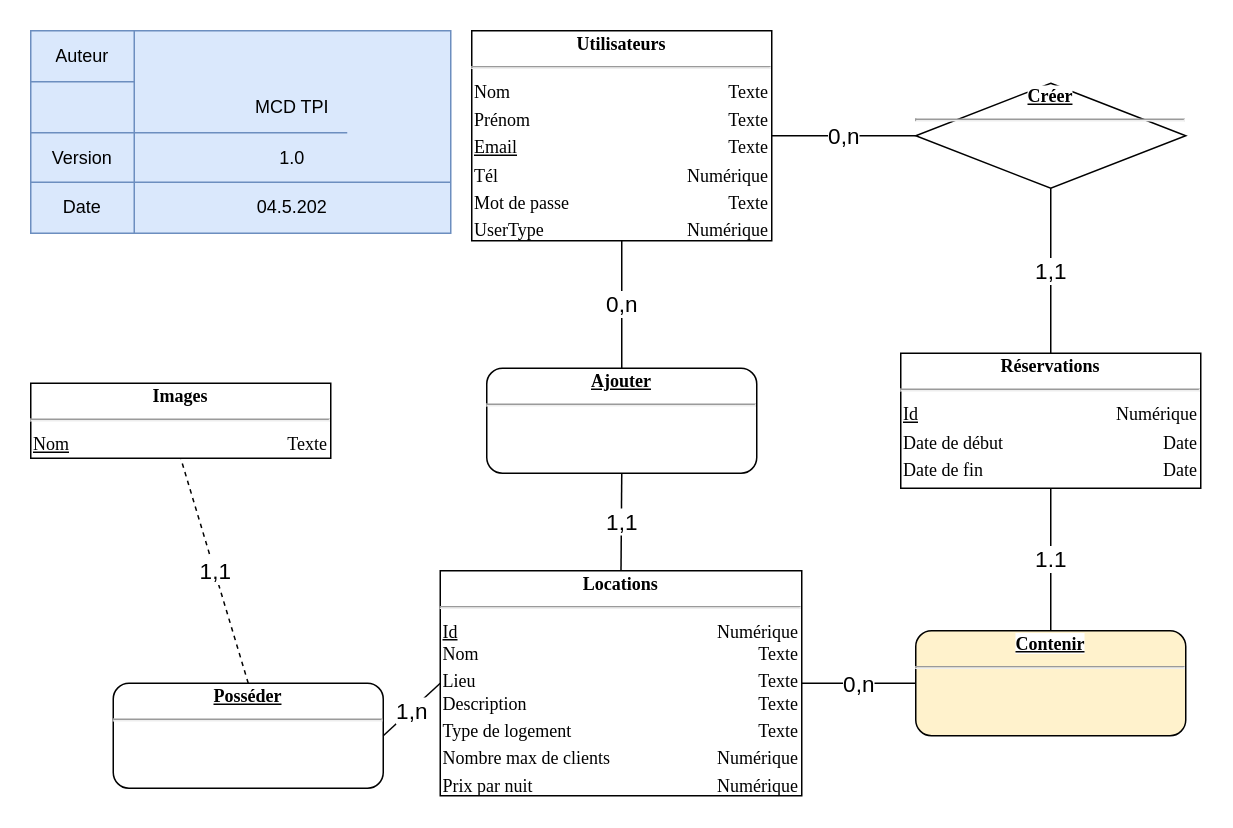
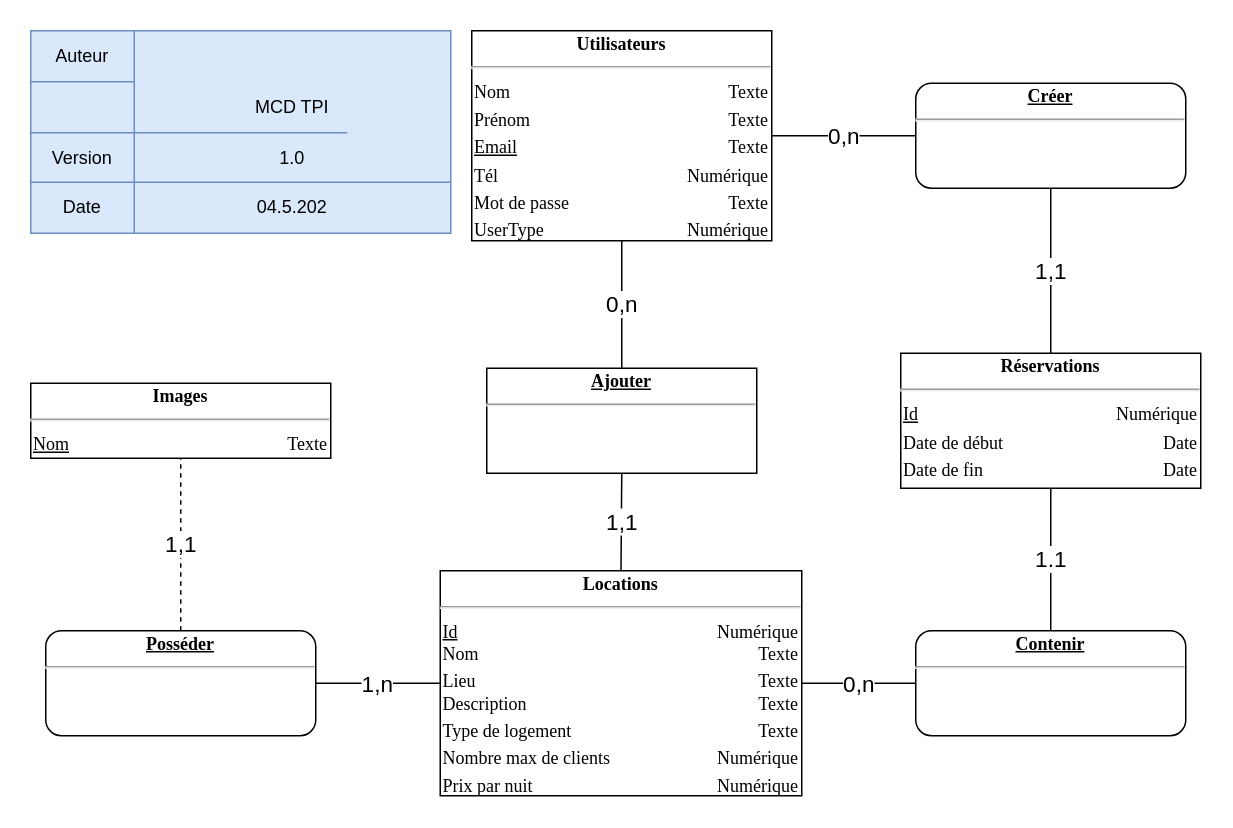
  <mxCell id="0" />
  <mxCell id="1" parent="0" />
  <mxCell id="2" value="&lt;div style=&quot;box-sizing: border-box ; width: 100% ; padding: 2px&quot;&gt;&lt;span style=&quot;background-color: rgb(255 , 255 , 255)&quot;&gt;&lt;b&gt;Utilisateurs&lt;/b&gt;&lt;/span&gt;&lt;/div&gt;&lt;hr&gt;&lt;table style=&quot;width: 100% ; font-size: 1em&quot; cellpadding=&quot;2&quot; cellspacing=&quot;0&quot;&gt;&lt;tbody&gt;&lt;tr&gt;&lt;td style=&quot;text-align: left&quot;&gt;Nom&lt;/td&gt;&lt;td style=&quot;text-align: right&quot;&gt;Texte&lt;/td&gt;&lt;/tr&gt;&lt;tr&gt;&lt;td style=&quot;text-align: left&quot;&gt;Prénom&lt;br&gt;&lt;/td&gt;&lt;td style=&quot;text-align: right&quot;&gt;Texte&lt;/td&gt;&lt;/tr&gt;&lt;tr&gt;&lt;td style=&quot;text-align: left&quot;&gt;&lt;u&gt;Email&lt;/u&gt;&lt;/td&gt;&lt;td style=&quot;text-align: right&quot;&gt;Texte&lt;/td&gt;&lt;/tr&gt;&lt;tr&gt;&lt;td style=&quot;text-align: left&quot;&gt;Tél&lt;/td&gt;&lt;td style=&quot;text-align: right&quot;&gt;Numérique&lt;/td&gt;&lt;/tr&gt;&lt;tr&gt;&lt;td style=&quot;text-align: left&quot;&gt;Mot de passe&lt;/td&gt;&lt;td style=&quot;text-align: right&quot;&gt;Texte&lt;/td&gt;&lt;/tr&gt;&lt;tr&gt;&lt;td style=&quot;text-align: left&quot;&gt;UserType&lt;/td&gt;&lt;td style=&quot;text-align: right&quot;&gt;Numérique&lt;/td&gt;&lt;/tr&gt;&lt;/tbody&gt;&lt;/table&gt;" style="verticalAlign=top;align=center;overflow=fill;html=1;rounded=0;shadow=0;comic=0;labelBackgroundColor=none;strokeColor=#000000;strokeWidth=1;fillColor=#ffffff;fontFamily=Verdana;fontSize=12;fontColor=#000000;" parent="1" vertex="1"><mxGeometry x="314" y="20" width="200" height="140" as="geometry" /></mxCell>
  <mxCell id="3" value="" style="shape=table;html=1;whiteSpace=wrap;startSize=0;container=1;collapsible=0;childLayout=tableLayout;fillColor=#dae8fc;strokeColor=#6c8ebf;" parent="1" vertex="1"><mxGeometry x="20" y="20" width="280" height="135" as="geometry" /></mxCell>
  <mxCell id="4" value="" style="shape=partialRectangle;html=1;whiteSpace=wrap;collapsible=0;dropTarget=0;pointerEvents=0;fillColor=none;top=0;left=0;bottom=0;right=0;points=[[0,0.5],[1,0.5]];portConstraint=eastwest;" parent="3" vertex="1"><mxGeometry width="280" height="34" as="geometry" /></mxCell>
  <mxCell id="5" value="Auteur" style="shape=partialRectangle;html=1;whiteSpace=wrap;connectable=0;fillColor=none;top=0;left=0;bottom=0;right=0;overflow=hidden;" parent="4" vertex="1"><mxGeometry width="69" height="34" as="geometry"><mxRectangle width="69" height="34" as="alternateBounds" /></mxGeometry></mxCell>
  <mxCell id="6" value="" style="shape=partialRectangle;html=1;whiteSpace=wrap;collapsible=0;dropTarget=0;pointerEvents=0;fillColor=none;top=0;left=0;bottom=0;right=0;points=[[0,0.5],[1,0.5]];portConstraint=eastwest;" parent="3" vertex="1"><mxGeometry y="34" width="280" height="34" as="geometry" /></mxCell>
  <mxCell id="7" value="MCD TPI" style="shape=partialRectangle;html=1;whiteSpace=wrap;connectable=0;fillColor=none;top=0;left=0;bottom=0;right=0;overflow=hidden;" parent="6" vertex="1"><mxGeometry x="69" width="211" height="34" as="geometry"><mxRectangle width="211" height="34" as="alternateBounds" /></mxGeometry></mxCell>
  <mxCell id="8" value="" style="shape=partialRectangle;html=1;whiteSpace=wrap;collapsible=0;dropTarget=0;pointerEvents=0;fillColor=none;top=0;left=0;bottom=0;right=0;points=[[0,0.5],[1,0.5]];portConstraint=eastwest;" parent="3" vertex="1"><mxGeometry y="68" width="280" height="33" as="geometry" /></mxCell>
  <mxCell id="9" value="Version" style="shape=partialRectangle;html=1;whiteSpace=wrap;connectable=0;fillColor=none;top=0;left=0;bottom=0;right=0;overflow=hidden;" parent="8" vertex="1"><mxGeometry width="69" height="33" as="geometry"><mxRectangle width="69" height="33" as="alternateBounds" /></mxGeometry></mxCell>
  <mxCell id="10" value="1.0" style="shape=partialRectangle;html=1;whiteSpace=wrap;connectable=0;fillColor=none;top=0;left=0;bottom=0;right=0;overflow=hidden;" parent="8" vertex="1"><mxGeometry x="69" width="211" height="33" as="geometry"><mxRectangle width="211" height="33" as="alternateBounds" /></mxGeometry></mxCell>
  <mxCell id="11" style="shape=partialRectangle;html=1;whiteSpace=wrap;collapsible=0;dropTarget=0;pointerEvents=0;fillColor=none;top=0;left=0;bottom=0;right=0;points=[[0,0.5],[1,0.5]];portConstraint=eastwest;" parent="3" vertex="1"><mxGeometry y="101" width="280" height="34" as="geometry" /></mxCell>
  <mxCell id="12" value="Date" style="shape=partialRectangle;html=1;whiteSpace=wrap;connectable=0;fillColor=none;top=0;left=0;bottom=0;right=0;overflow=hidden;" parent="11" vertex="1"><mxGeometry width="69" height="34" as="geometry"><mxRectangle width="69" height="34" as="alternateBounds" /></mxGeometry></mxCell>
  <mxCell id="13" value="04.5.202" style="shape=partialRectangle;html=1;whiteSpace=wrap;connectable=0;fillColor=none;top=0;left=0;bottom=0;right=0;overflow=hidden;" parent="11" vertex="1"><mxGeometry x="69" width="211" height="34" as="geometry"><mxRectangle width="211" height="34" as="alternateBounds" /></mxGeometry></mxCell>
- <mxCell id="14" value="&lt;div style=&quot;box-sizing: border-box ; width: 100% ; padding: 2px&quot;&gt;&lt;span style=&quot;background-color: rgb(255 , 255 , 255)&quot;&gt;&lt;b&gt;&lt;u&gt;Ajouter&lt;/u&gt;&lt;/b&gt;&lt;/span&gt;&lt;/div&gt;&lt;hr&gt;" style="verticalAlign=top;align=center;overflow=fill;html=1;rounded=1;shadow=0;comic=0;labelBackgroundColor=none;strokeColor=#000000;strokeWidth=1;fillColor=#ffffff;fontFamily=Verdana;fontSize=12;fontColor=#000000;" parent="1" vertex="1"><mxGeometry x="324" y="245" width="180" height="70" as="geometry" /></mxCell>
+ <mxCell id="14" value="&lt;div style=&quot;box-sizing: border-box ; width: 100% ; padding: 2px&quot;&gt;&lt;span style=&quot;background-color: rgb(255 , 255 , 255)&quot;&gt;&lt;b&gt;&lt;u&gt;Ajouter&lt;/u&gt;&lt;/b&gt;&lt;/span&gt;&lt;/div&gt;&lt;hr&gt;" style="verticalAlign=top;align=center;overflow=fill;html=1;shadow=0;comic=0;labelBackgroundColor=none;strokeColor=#000000;strokeWidth=1;fillColor=#ffffff;fontFamily=Verdana;fontSize=12;fontColor=#000000;rounded=0;" parent="1" vertex="1"><mxGeometry x="324" y="245" width="180" height="70" as="geometry" /></mxCell>
  <mxCell id="15" value="&lt;div style=&quot;box-sizing: border-box ; width: 100% ; padding: 2px&quot;&gt;&lt;span style=&quot;background-color: rgb(255 , 255 , 255)&quot;&gt;&lt;b&gt;Locations&lt;/b&gt;&lt;/span&gt;&lt;/div&gt;&lt;hr&gt;&lt;table style=&quot;width: 100% ; font-size: 1em&quot; cellpadding=&quot;2&quot; cellspacing=&quot;0&quot;&gt;&lt;tbody&gt;&lt;tr&gt;&lt;td style=&quot;text-align: left&quot;&gt;&lt;u&gt;Id&lt;/u&gt;&lt;br&gt;Nom&lt;/td&gt;&lt;td style=&quot;text-align: right&quot;&gt;Numérique&lt;br&gt;Texte&lt;/td&gt;&lt;/tr&gt;&lt;tr&gt;&lt;td style=&quot;text-align: left&quot;&gt;Lieu&lt;br&gt;Description&lt;br&gt;&lt;/td&gt;&lt;td style=&quot;text-align: right&quot;&gt;Texte&lt;br&gt;Texte&lt;br&gt;&lt;/td&gt;&lt;/tr&gt;&lt;tr&gt;&lt;td style=&quot;text-align: left&quot;&gt;Type de logement&lt;/td&gt;&lt;td style=&quot;text-align: right&quot;&gt;Texte&lt;/td&gt;&lt;/tr&gt;&lt;tr&gt;&lt;td style=&quot;text-align: left&quot;&gt;Nombre max de clients&lt;/td&gt;&lt;td style=&quot;text-align: right&quot;&gt;Numérique&lt;/td&gt;&lt;/tr&gt;&lt;tr&gt;&lt;td style=&quot;text-align: left&quot;&gt;Prix par nuit&lt;/td&gt;&lt;td style=&quot;text-align: right&quot;&gt;Numérique&lt;/td&gt;&lt;/tr&gt;&lt;tr&gt;&lt;td style=&quot;text-align: left&quot;&gt;&lt;br&gt;&lt;/td&gt;&lt;td style=&quot;text-align: right&quot;&gt;&lt;/td&gt;&lt;/tr&gt;&lt;/tbody&gt;&lt;/table&gt;" style="verticalAlign=top;align=center;overflow=fill;html=1;rounded=0;shadow=0;comic=0;labelBackgroundColor=none;strokeColor=#000000;strokeWidth=1;fillColor=#ffffff;fontFamily=Verdana;fontSize=12;fontColor=#000000;" vertex="1" parent="1"><mxGeometry x="293" y="380" width="241" height="150" as="geometry" /></mxCell>
  <mxCell id="16" value="&lt;div style=&quot;box-sizing: border-box ; width: 100% ; padding: 2px&quot;&gt;&lt;span style=&quot;background-color: rgb(255 , 255 , 255)&quot;&gt;&lt;b&gt;Réservations&lt;/b&gt;&lt;/span&gt;&lt;/div&gt;&lt;hr&gt;&lt;table style=&quot;width: 100% ; font-size: 1em&quot; cellpadding=&quot;2&quot; cellspacing=&quot;0&quot;&gt;&lt;tbody&gt;&lt;tr&gt;&lt;td style=&quot;text-align: left&quot;&gt;&lt;u&gt;Id&lt;/u&gt;&lt;/td&gt;&lt;td style=&quot;text-align: right&quot;&gt;Numérique&lt;/td&gt;&lt;/tr&gt;&lt;tr&gt;&lt;td style=&quot;text-align: left&quot;&gt;Date de début&lt;/td&gt;&lt;td style=&quot;text-align: right&quot;&gt;Date&lt;/td&gt;&lt;/tr&gt;&lt;tr&gt;&lt;td style=&quot;text-align: left&quot;&gt;Date de fin&lt;/td&gt;&lt;td style=&quot;text-align: right&quot;&gt;Date&lt;/td&gt;&lt;/tr&gt;&lt;tr&gt;&lt;td style=&quot;text-align: left&quot;&gt;&lt;br&gt;&lt;/td&gt;&lt;td style=&quot;text-align: right&quot;&gt;&lt;br&gt;&lt;/td&gt;&lt;/tr&gt;&lt;tr&gt;&lt;td style=&quot;text-align: left&quot;&gt;&lt;br&gt;&lt;/td&gt;&lt;td style=&quot;text-align: right&quot;&gt;&lt;br&gt;&lt;/td&gt;&lt;/tr&gt;&lt;tr&gt;&lt;td style=&quot;text-align: left&quot;&gt;&lt;br&gt;&lt;/td&gt;&lt;td style=&quot;text-align: right&quot;&gt;&lt;br&gt;&lt;/td&gt;&lt;/tr&gt;&lt;/tbody&gt;&lt;/table&gt;" style="verticalAlign=top;align=center;overflow=fill;html=1;rounded=0;shadow=0;comic=0;labelBackgroundColor=none;strokeColor=#000000;strokeWidth=1;fillColor=#ffffff;fontFamily=Verdana;fontSize=12;fontColor=#000000;" vertex="1" parent="1"><mxGeometry x="600" y="235" width="200" height="90" as="geometry" /></mxCell>
  <mxCell id="17" value="&lt;div style=&quot;box-sizing: border-box ; width: 100% ; padding: 2px&quot;&gt;&lt;span style=&quot;background-color: rgb(255 , 255 , 255)&quot;&gt;&lt;b&gt;Images&lt;/b&gt;&lt;/span&gt;&lt;/div&gt;&lt;hr&gt;&lt;table style=&quot;width: 100% ; font-size: 1em&quot; cellpadding=&quot;2&quot; cellspacing=&quot;0&quot;&gt;&lt;tbody&gt;&lt;tr&gt;&lt;td style=&quot;text-align: left&quot;&gt;&lt;u&gt;Nom&lt;/u&gt;&lt;/td&gt;&lt;td style=&quot;text-align: right&quot;&gt;Texte&lt;/td&gt;&lt;/tr&gt;&lt;tr&gt;&lt;td style=&quot;text-align: left&quot;&gt;&lt;br&gt;&lt;/td&gt;&lt;td style=&quot;text-align: right&quot;&gt;&lt;br&gt;&lt;/td&gt;&lt;/tr&gt;&lt;tr&gt;&lt;td style=&quot;text-align: left&quot;&gt;&lt;/td&gt;&lt;td style=&quot;text-align: right&quot;&gt;&lt;br&gt;&lt;/td&gt;&lt;/tr&gt;&lt;tr&gt;&lt;td style=&quot;text-align: left&quot;&gt;&lt;br&gt;&lt;/td&gt;&lt;td style=&quot;text-align: right&quot;&gt;&lt;br&gt;&lt;/td&gt;&lt;/tr&gt;&lt;tr&gt;&lt;td style=&quot;text-align: left&quot;&gt;&lt;br&gt;&lt;/td&gt;&lt;td style=&quot;text-align: right&quot;&gt;&lt;br&gt;&lt;/td&gt;&lt;/tr&gt;&lt;tr&gt;&lt;td style=&quot;text-align: left&quot;&gt;&lt;br&gt;&lt;/td&gt;&lt;td style=&quot;text-align: right&quot;&gt;&lt;br&gt;&lt;/td&gt;&lt;/tr&gt;&lt;/tbody&gt;&lt;/table&gt;" style="verticalAlign=top;align=center;overflow=fill;html=1;rounded=0;shadow=0;comic=0;labelBackgroundColor=none;strokeColor=#000000;strokeWidth=1;fillColor=#ffffff;fontFamily=Verdana;fontSize=12;fontColor=#000000;" vertex="1" parent="1"><mxGeometry x="20" y="255" width="200" height="50" as="geometry" /></mxCell>
- <mxCell id="18" value="&lt;div style=&quot;box-sizing: border-box ; width: 100% ; padding: 2px&quot;&gt;&lt;span style=&quot;background-color: rgb(255 , 255 , 255)&quot;&gt;&lt;b&gt;&lt;u&gt;Créer&lt;/u&gt;&lt;/b&gt;&lt;/span&gt;&lt;/div&gt;&lt;hr&gt;" style="rhombus;verticalAlign=top;align=center;overflow=fill;html=1;shadow=0;comic=0;labelBackgroundColor=none;strokeColor=#000000;strokeWidth=1;fillColor=#ffffff;fontFamily=Verdana;fontSize=12;fontColor=#000000;" vertex="1" parent="1"><mxGeometry x="610" y="55" width="180" height="70" as="geometry" /></mxCell>
- <mxCell id="19" value="&lt;div style=&quot;box-sizing: border-box ; width: 100% ; padding: 2px&quot;&gt;&lt;span style=&quot;background-color: rgb(255 , 255 , 255)&quot;&gt;&lt;b&gt;&lt;u&gt;Contenir&lt;/u&gt;&lt;/b&gt;&lt;/span&gt;&lt;/div&gt;&lt;hr&gt;" style="verticalAlign=top;align=center;overflow=fill;html=1;rounded=1;shadow=0;comic=0;labelBackgroundColor=none;strokeColor=#000000;strokeWidth=1;fillColor=#fff2cc;fontFamily=Verdana;fontSize=12;fontColor=#000000;" vertex="1" parent="1"><mxGeometry x="610" y="420" width="180" height="70" as="geometry" /></mxCell>
- <mxCell id="20" value="&lt;div style=&quot;box-sizing: border-box ; width: 100% ; padding: 2px&quot;&gt;&lt;span style=&quot;background-color: rgb(255 , 255 , 255)&quot;&gt;&lt;b&gt;&lt;u&gt;Posséder&lt;/u&gt;&lt;/b&gt;&lt;/span&gt;&lt;/div&gt;&lt;hr&gt;" style="verticalAlign=top;align=center;overflow=fill;html=1;rounded=1;shadow=0;comic=0;labelBackgroundColor=none;strokeColor=#000000;strokeWidth=1;fillColor=#ffffff;fontFamily=Verdana;fontSize=12;fontColor=#000000;" vertex="1" parent="1"><mxGeometry x="75" y="455" width="180" height="70" as="geometry" /></mxCell>
+ <mxCell id="18" value="&lt;div style=&quot;box-sizing: border-box ; width: 100% ; padding: 2px&quot;&gt;&lt;span style=&quot;background-color: rgb(255 , 255 , 255)&quot;&gt;&lt;b&gt;&lt;u&gt;Créer&lt;/u&gt;&lt;/b&gt;&lt;/span&gt;&lt;/div&gt;&lt;hr&gt;" style="verticalAlign=top;align=center;overflow=fill;html=1;rounded=1;shadow=0;comic=0;labelBackgroundColor=none;strokeColor=#000000;strokeWidth=1;fillColor=#ffffff;fontFamily=Verdana;fontSize=12;fontColor=#000000;" vertex="1" parent="1"><mxGeometry x="610" y="55" width="180" height="70" as="geometry" /></mxCell>
+ <mxCell id="19" value="&lt;div style=&quot;box-sizing: border-box ; width: 100% ; padding: 2px&quot;&gt;&lt;span style=&quot;background-color: rgb(255 , 255 , 255)&quot;&gt;&lt;b&gt;&lt;u&gt;Contenir&lt;/u&gt;&lt;/b&gt;&lt;/span&gt;&lt;/div&gt;&lt;hr&gt;" style="verticalAlign=top;align=center;overflow=fill;html=1;rounded=1;shadow=0;comic=0;labelBackgroundColor=none;strokeColor=#000000;strokeWidth=1;fillColor=#ffffff;fontFamily=Verdana;fontSize=12;fontColor=#000000;" vertex="1" parent="1"><mxGeometry x="610" y="420" width="180" height="70" as="geometry" /></mxCell>
+ <mxCell id="20" value="&lt;div style=&quot;box-sizing: border-box ; width: 100% ; padding: 2px&quot;&gt;&lt;span style=&quot;background-color: rgb(255 , 255 , 255)&quot;&gt;&lt;b&gt;&lt;u&gt;Posséder&lt;/u&gt;&lt;/b&gt;&lt;/span&gt;&lt;/div&gt;&lt;hr&gt;" style="verticalAlign=top;align=center;overflow=fill;html=1;rounded=1;shadow=0;comic=0;labelBackgroundColor=none;strokeColor=#000000;strokeWidth=1;fillColor=#ffffff;fontFamily=Verdana;fontSize=12;fontColor=#000000;" vertex="1" parent="1"><mxGeometry x="30" y="420" width="180" height="70" as="geometry" /></mxCell>
  <mxCell id="21" value="&lt;font style=&quot;font-size: 15px;&quot;&gt;0,n&lt;/font&gt;" style="endArrow=none;html=1;rounded=0;entryX=0.5;entryY=1;entryDx=0;entryDy=0;exitX=0.5;exitY=0;exitDx=0;exitDy=0;" edge="1" parent="1" source="14" target="2"><mxGeometry width="50" height="50" relative="1" as="geometry"><mxPoint x="370" y="245" as="sourcePoint" /><mxPoint x="420" y="195" as="targetPoint" /></mxGeometry></mxCell>
  <mxCell id="22" value="&lt;font style=&quot;font-size: 15px;&quot;&gt;1.1&lt;/font&gt;" style="endArrow=none;html=1;rounded=0;entryX=0.5;entryY=1;entryDx=0;entryDy=0;exitX=0.5;exitY=0;exitDx=0;exitDy=0;" edge="1" parent="1" source="19" target="16"><mxGeometry width="50" height="50" relative="1" as="geometry"><mxPoint x="424" y="255" as="sourcePoint" /><mxPoint x="424" y="175" as="targetPoint" /></mxGeometry></mxCell>
  <mxCell id="23" value="&lt;font style=&quot;font-size: 15px;&quot;&gt;1,1&lt;/font&gt;" style="endArrow=none;html=1;rounded=0;entryX=0.5;entryY=1;entryDx=0;entryDy=0;exitX=0.5;exitY=0;exitDx=0;exitDy=0;" edge="1" parent="1" source="16" target="18"><mxGeometry width="50" height="50" relative="1" as="geometry"><mxPoint x="434" y="265" as="sourcePoint" /><mxPoint x="434" y="185" as="targetPoint" /></mxGeometry></mxCell>
  <mxCell id="24" value="&lt;font style=&quot;font-size: 15px;&quot;&gt;0,n&lt;/font&gt;" style="endArrow=none;html=1;rounded=0;entryX=0;entryY=0.5;entryDx=0;entryDy=0;exitX=1;exitY=0.5;exitDx=0;exitDy=0;" edge="1" parent="1" source="2" target="18"><mxGeometry width="50" height="50" relative="1" as="geometry"><mxPoint x="444" y="275" as="sourcePoint" /><mxPoint x="444" y="195" as="targetPoint" /></mxGeometry></mxCell>
  <mxCell id="25" value="&lt;font style=&quot;font-size: 15px;&quot;&gt;1,1&lt;/font&gt;" style="endArrow=none;html=1;rounded=0;entryX=0.5;entryY=1;entryDx=0;entryDy=0;exitX=0.5;exitY=0;exitDx=0;exitDy=0;dashed=1;" edge="1" parent="1" source="20" target="17"><mxGeometry width="50" height="50" relative="1" as="geometry"><mxPoint x="720" y="440" as="sourcePoint" /><mxPoint x="720" y="345" as="targetPoint" /></mxGeometry></mxCell>
  <mxCell id="26" value="&lt;font style=&quot;font-size: 15px;&quot;&gt;1,n&lt;/font&gt;" style="endArrow=none;html=1;rounded=0;entryX=1;entryY=0.5;entryDx=0;entryDy=0;exitX=0;exitY=0.5;exitDx=0;exitDy=0;" edge="1" parent="1" source="15" target="20"><mxGeometry width="50" height="50" relative="1" as="geometry"><mxPoint x="730" y="450" as="sourcePoint" /><mxPoint x="730" y="355" as="targetPoint" /></mxGeometry></mxCell>
  <mxCell id="27" value="&lt;font style=&quot;font-size: 15px;&quot;&gt;1,1&lt;/font&gt;" style="endArrow=none;html=1;rounded=0;entryX=0.5;entryY=1;entryDx=0;entryDy=0;exitX=0.5;exitY=0;exitDx=0;exitDy=0;" edge="1" parent="1" source="15" target="14"><mxGeometry width="50" height="50" relative="1" as="geometry"><mxPoint x="740" y="460" as="sourcePoint" /><mxPoint x="740" y="365" as="targetPoint" /></mxGeometry></mxCell>
  <mxCell id="28" value="&lt;font style=&quot;font-size: 15px;&quot;&gt;0,n&lt;/font&gt;" style="endArrow=none;html=1;rounded=0;entryX=1;entryY=0.5;entryDx=0;entryDy=0;exitX=0;exitY=0.5;exitDx=0;exitDy=0;" edge="1" parent="1" source="19" target="15"><mxGeometry width="50" height="50" relative="1" as="geometry"><mxPoint x="750" y="470" as="sourcePoint" /><mxPoint x="750" y="375" as="targetPoint" /></mxGeometry></mxCell>
